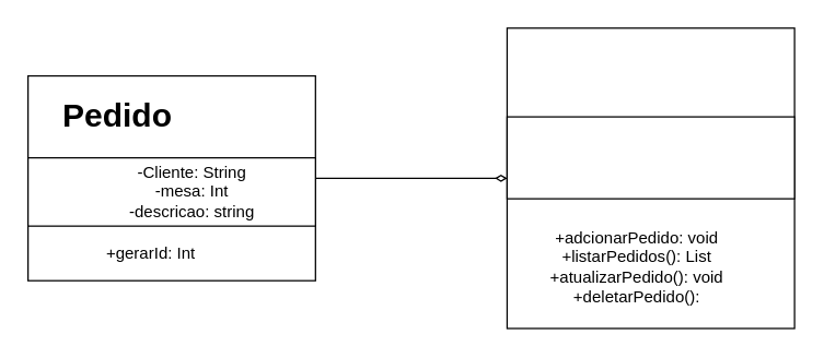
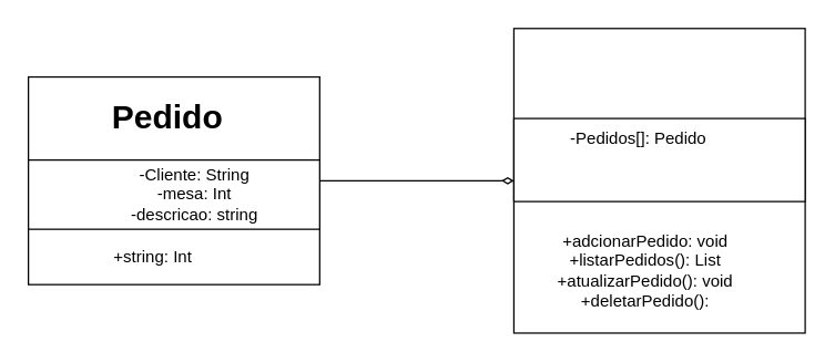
  <mxCell id="0" />
  <mxCell id="1" parent="0" />
  <mxCell id="2" value="" style="group" vertex="1" connectable="0" parent="1"><mxGeometry x="20" y="55" width="210" height="150" as="geometry" /></mxCell>
  <mxCell id="3" value="" style="rounded=0;whiteSpace=wrap;html=1;" vertex="1" parent="2"><mxGeometry width="210" height="150" as="geometry" /></mxCell>
  <mxCell id="4" value="" style="rounded=0;whiteSpace=wrap;html=1;" vertex="1" parent="2"><mxGeometry y="60" width="210" height="50" as="geometry" /></mxCell>
- <mxCell id="5" value="Pedido" style="text;strokeColor=none;fillColor=none;html=1;fontSize=24;fontStyle=1;verticalAlign=middle;align=center;" vertex="1" parent="2"><mxGeometry x="15" y="10" width="100" height="40" as="geometry" /></mxCell>
+ <mxCell id="5" value="Pedido" style="text;strokeColor=none;fillColor=none;html=1;fontSize=24;fontStyle=1;verticalAlign=middle;align=center;" vertex="1" parent="2"><mxGeometry x="50" y="10" width="100" height="40" as="geometry" /></mxCell>
  <mxCell id="6" value="-Cliente: String&lt;br&gt;-mesa: Int&lt;br&gt;-descricao: string" style="text;html=1;strokeColor=none;fillColor=none;align=center;verticalAlign=middle;whiteSpace=wrap;rounded=0;" vertex="1" parent="2"><mxGeometry x="35" y="70" width="170" height="30" as="geometry" /></mxCell>
- <mxCell id="7" value="+gerarId: Int" style="text;html=1;strokeColor=none;fillColor=none;align=center;verticalAlign=middle;whiteSpace=wrap;rounded=0;" vertex="1" parent="2"><mxGeometry x="40" y="115" width="100" height="30" as="geometry" /></mxCell>
+ <mxCell id="7" value="+string: Int" style="text;html=1;strokeColor=none;fillColor=none;align=center;verticalAlign=middle;whiteSpace=wrap;rounded=0;" vertex="1" parent="2"><mxGeometry x="40" y="115" width="100" height="30" as="geometry" /></mxCell>
  <mxCell id="8" value="" style="group" vertex="1" connectable="0" parent="1"><mxGeometry x="370" y="20" width="210" height="220" as="geometry" /></mxCell>
  <mxCell id="9" value="" style="rounded=0;whiteSpace=wrap;html=1;" vertex="1" parent="8"><mxGeometry width="210" height="220" as="geometry" /></mxCell>
  <mxCell id="10" value="" style="rounded=0;whiteSpace=wrap;html=1;" vertex="1" parent="8"><mxGeometry y="65" width="210" height="60" as="geometry" /></mxCell>
+ <mxCell id="11" value="-Pedidos[]: Pedido" style="text;html=1;strokeColor=none;fillColor=none;align=center;verticalAlign=middle;whiteSpace=wrap;rounded=0;" vertex="1" parent="8"><mxGeometry x="20" y="65" width="140" height="30" as="geometry" /></mxCell>
  <mxCell id="12" value="+adcionarPedido: void&lt;br&gt;+listarPedidos(): List&lt;br&gt;+atualizarPedido(): void&lt;br&gt;+deletarPedido():" style="text;html=1;strokeColor=none;fillColor=none;align=center;verticalAlign=middle;whiteSpace=wrap;rounded=0;" vertex="1" parent="8"><mxGeometry x="10" y="160" width="170" height="30" as="geometry" /></mxCell>
  <mxCell id="13" style="edgeStyle=none;html=1;entryX=0;entryY=0.75;entryDx=0;entryDy=0;endArrow=diamondThin;endFill=0;" edge="1" parent="1" source="3" target="10"><mxGeometry relative="1" as="geometry" /></mxCell>
